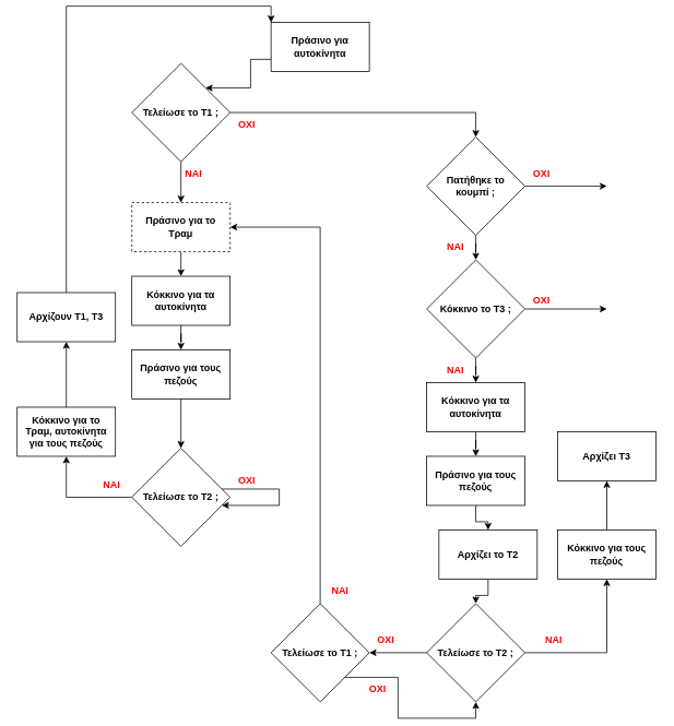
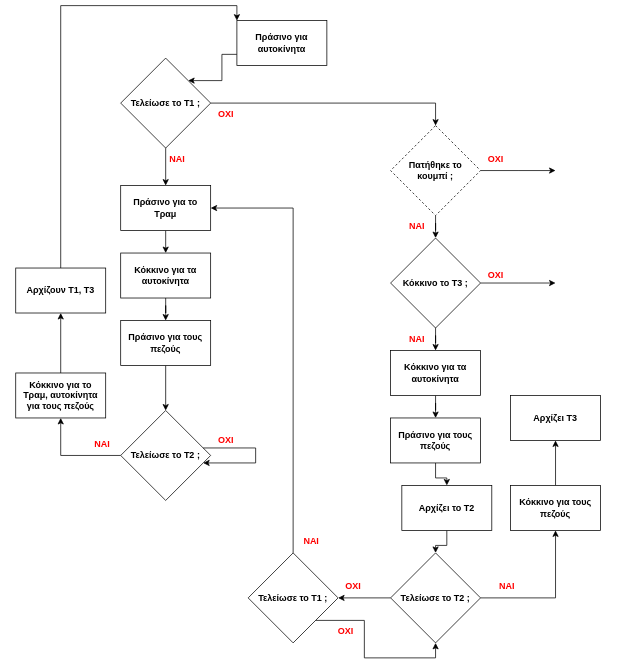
  <mxCell id="0" />
  <mxCell id="1" parent="0" />
  <mxCell id="2" style="edgeStyle=orthogonalEdgeStyle;rounded=0;orthogonalLoop=1;jettySize=auto;html=1;exitX=0;exitY=0.75;exitDx=0;exitDy=0;entryX=1;entryY=0;entryDx=0;entryDy=0;" parent="1" source="3" target="6" edge="1"><mxGeometry relative="1" as="geometry" /></mxCell>
- <mxCell id="3" value="&lt;b&gt;Πράσινο για αυτοκίνητα&lt;/b&gt;" style="rounded=0;whiteSpace=wrap;html=1;" parent="1" vertex="1"><mxGeometry x="330" y="20" width="120" height="60" as="geometry" /></mxCell>
+ <mxCell id="3" value="&lt;b&gt;Πράσινο για αυτοκίνητα&lt;/b&gt;" style="rounded=0;whiteSpace=wrap;html=1;" parent="1" vertex="1"><mxGeometry x="315" y="20" width="120" height="60" as="geometry" /></mxCell>
  <mxCell id="4" style="edgeStyle=orthogonalEdgeStyle;rounded=0;orthogonalLoop=1;jettySize=auto;html=1;exitX=0.5;exitY=1;exitDx=0;exitDy=0;entryX=0.5;entryY=0;entryDx=0;entryDy=0;" parent="1" source="6" target="8" edge="1"><mxGeometry relative="1" as="geometry" /></mxCell>
  <mxCell id="5" style="edgeStyle=orthogonalEdgeStyle;rounded=0;orthogonalLoop=1;jettySize=auto;html=1;entryX=0.5;entryY=0;entryDx=0;entryDy=0;" parent="1" source="6" target="25" edge="1"><mxGeometry relative="1" as="geometry" /></mxCell>
  <mxCell id="6" value="&lt;b&gt;Τελείωσε το Τ1 ; &lt;/b&gt;" style="rhombus;whiteSpace=wrap;html=1;" parent="1" vertex="1"><mxGeometry x="160" y="70" width="120" height="120" as="geometry" /></mxCell>
  <mxCell id="7" style="edgeStyle=orthogonalEdgeStyle;rounded=0;orthogonalLoop=1;jettySize=auto;html=1;exitX=0.5;exitY=1;exitDx=0;exitDy=0;entryX=0.5;entryY=0;entryDx=0;entryDy=0;" parent="1" source="8" target="10" edge="1"><mxGeometry relative="1" as="geometry" /></mxCell>
- <mxCell id="8" value="&lt;b&gt;Πράσινο για το &lt;br&gt;Τραμ&lt;/b&gt;" style="rounded=0;whiteSpace=wrap;html=1;dashed=1;" parent="1" vertex="1"><mxGeometry x="160" y="240" width="120" height="60" as="geometry" /></mxCell>
+ <mxCell id="8" value="&lt;b&gt;Πράσινο για το &lt;br&gt;Τραμ&lt;/b&gt;" style="rounded=0;whiteSpace=wrap;html=1;" parent="1" vertex="1"><mxGeometry x="160" y="240" width="120" height="60" as="geometry" /></mxCell>
  <mxCell id="9" value="" style="edgeStyle=orthogonalEdgeStyle;rounded=0;orthogonalLoop=1;jettySize=auto;html=1;" parent="1" source="10" target="12" edge="1"><mxGeometry relative="1" as="geometry" /></mxCell>
  <mxCell id="10" value="&lt;b&gt;Κόκκινο για τα αυτοκίνητα&lt;/b&gt;" style="rounded=0;whiteSpace=wrap;html=1;" parent="1" vertex="1"><mxGeometry x="160" y="330" width="120" height="60" as="geometry" /></mxCell>
  <mxCell id="11" value="" style="edgeStyle=orthogonalEdgeStyle;rounded=0;orthogonalLoop=1;jettySize=auto;html=1;" parent="1" source="12" target="15" edge="1"><mxGeometry relative="1" as="geometry" /></mxCell>
  <mxCell id="12" value="&lt;b&gt;Πράσινο για τους πεζούς&lt;br&gt;&lt;/b&gt;" style="rounded=0;whiteSpace=wrap;html=1;" parent="1" vertex="1"><mxGeometry x="160" y="420" width="120" height="60" as="geometry" /></mxCell>
  <mxCell id="13" value="&lt;b&gt;&lt;font color=&quot;#ff0000&quot;&gt;ΝΑΙ&lt;/font&gt;&lt;/b&gt;" style="text;html=1;align=center;verticalAlign=middle;resizable=0;points=[];autosize=1;strokeColor=none;fillColor=none;" parent="1" vertex="1"><mxGeometry x="210" y="190" width="50" height="30" as="geometry" /></mxCell>
  <mxCell id="14" style="edgeStyle=orthogonalEdgeStyle;rounded=0;orthogonalLoop=1;jettySize=auto;html=1;exitX=0;exitY=0.5;exitDx=0;exitDy=0;entryX=0.5;entryY=1;entryDx=0;entryDy=0;" parent="1" source="15" target="19" edge="1"><mxGeometry relative="1" as="geometry" /></mxCell>
  <mxCell id="15" value="&lt;b&gt;Τελείωσε το Τ2 ; &lt;/b&gt;" style="rhombus;whiteSpace=wrap;html=1;" parent="1" vertex="1"><mxGeometry x="160" y="540" width="120" height="120" as="geometry" /></mxCell>
  <mxCell id="16" style="edgeStyle=orthogonalEdgeStyle;rounded=0;orthogonalLoop=1;jettySize=auto;html=1;" parent="1" source="15" target="15" edge="1"><mxGeometry relative="1" as="geometry"><Array as="points"><mxPoint x="340" y="600" /></Array></mxGeometry></mxCell>
  <mxCell id="17" value="&lt;b&gt;&lt;font color=&quot;#ff0000&quot;&gt;ΟΧΙ&lt;/font&gt;&lt;/b&gt;" style="text;html=1;align=center;verticalAlign=middle;resizable=0;points=[];autosize=1;strokeColor=none;fillColor=none;" parent="1" vertex="1"><mxGeometry x="280" y="565" width="40" height="30" as="geometry" /></mxCell>
  <mxCell id="18" value="" style="edgeStyle=orthogonalEdgeStyle;rounded=0;orthogonalLoop=1;jettySize=auto;html=1;" parent="1" source="19" target="22" edge="1"><mxGeometry relative="1" as="geometry" /></mxCell>
  <mxCell id="19" value="&lt;b&gt;Κόκκινο για το Τραμ, αυτοκίνητα για τους πεζούς&lt;br&gt;&lt;/b&gt;" style="rounded=0;whiteSpace=wrap;html=1;" parent="1" vertex="1"><mxGeometry x="20" y="490" width="120" height="60" as="geometry" /></mxCell>
  <mxCell id="20" value="&lt;b&gt;&lt;font color=&quot;#ff0000&quot;&gt;ΝΑΙ&lt;/font&gt;&lt;/b&gt;" style="text;html=1;align=center;verticalAlign=middle;resizable=0;points=[];autosize=1;strokeColor=none;fillColor=none;" parent="1" vertex="1"><mxGeometry x="110" y="570" width="50" height="30" as="geometry" /></mxCell>
  <mxCell id="21" style="edgeStyle=orthogonalEdgeStyle;rounded=0;orthogonalLoop=1;jettySize=auto;html=1;exitX=0.5;exitY=0;exitDx=0;exitDy=0;entryX=0;entryY=0;entryDx=0;entryDy=0;" parent="1" source="22" target="3" edge="1"><mxGeometry relative="1" as="geometry"><mxPoint x="80" y="-10" as="targetPoint" /></mxGeometry></mxCell>
  <mxCell id="22" value="&lt;b&gt;Αρχίζουν Τ1, Τ3&lt;/b&gt;" style="rounded=0;whiteSpace=wrap;html=1;" parent="1" vertex="1"><mxGeometry x="20" y="350" width="120" height="60" as="geometry" /></mxCell>
  <mxCell id="23" value="" style="edgeStyle=orthogonalEdgeStyle;rounded=0;orthogonalLoop=1;jettySize=auto;html=1;" parent="1" source="25" target="29" edge="1"><mxGeometry relative="1" as="geometry" /></mxCell>
  <mxCell id="24" style="edgeStyle=orthogonalEdgeStyle;rounded=0;orthogonalLoop=1;jettySize=auto;html=1;exitX=1;exitY=0.5;exitDx=0;exitDy=0;" edge="1" parent="1" source="25"><mxGeometry relative="1" as="geometry"><mxPoint x="740" y="220" as="targetPoint" /></mxGeometry></mxCell>
- <mxCell id="25" value="&lt;b&gt;Πατήθηκε το &lt;br&gt;κουμπί ; &lt;br&gt;&lt;/b&gt;" style="rhombus;whiteSpace=wrap;html=1;" parent="1" vertex="1"><mxGeometry x="520" y="160" width="120" height="120" as="geometry" /></mxCell>
+ <mxCell id="25" value="&lt;b&gt;Πατήθηκε το &lt;br&gt;κουμπί ; &lt;br&gt;&lt;/b&gt;" style="rhombus;whiteSpace=wrap;html=1;dashed=1;" parent="1" vertex="1"><mxGeometry x="520" y="160" width="120" height="120" as="geometry" /></mxCell>
  <mxCell id="26" value="&lt;b&gt;&lt;font color=&quot;#ff0000&quot;&gt;ΟΧΙ&lt;/font&gt;&lt;/b&gt;" style="text;html=1;align=center;verticalAlign=middle;resizable=0;points=[];autosize=1;strokeColor=none;fillColor=none;" parent="1" vertex="1"><mxGeometry x="280" y="130" width="40" height="30" as="geometry" /></mxCell>
  <mxCell id="27" value="" style="edgeStyle=orthogonalEdgeStyle;rounded=0;orthogonalLoop=1;jettySize=auto;html=1;" parent="1" source="29" target="31" edge="1"><mxGeometry relative="1" as="geometry" /></mxCell>
  <mxCell id="28" style="edgeStyle=orthogonalEdgeStyle;rounded=0;orthogonalLoop=1;jettySize=auto;html=1;" edge="1" parent="1" source="29"><mxGeometry relative="1" as="geometry"><mxPoint x="740" y="370" as="targetPoint" /></mxGeometry></mxCell>
  <mxCell id="29" value="&lt;b&gt;Κόκκινο το Τ3 ; &lt;br&gt;&lt;/b&gt;" style="rhombus;whiteSpace=wrap;html=1;" parent="1" vertex="1"><mxGeometry x="520" y="310" width="120" height="120" as="geometry" /></mxCell>
  <mxCell id="30" value="" style="edgeStyle=orthogonalEdgeStyle;rounded=0;orthogonalLoop=1;jettySize=auto;html=1;" parent="1" source="31" target="33" edge="1"><mxGeometry relative="1" as="geometry" /></mxCell>
  <mxCell id="31" value="&lt;b&gt;Κόκκινο για τα αυτοκίνητα&lt;/b&gt;" style="rounded=0;whiteSpace=wrap;html=1;" parent="1" vertex="1"><mxGeometry x="520" y="460" width="120" height="60" as="geometry" /></mxCell>
  <mxCell id="32" value="" style="edgeStyle=orthogonalEdgeStyle;rounded=0;orthogonalLoop=1;jettySize=auto;html=1;" parent="1" source="33" target="35" edge="1"><mxGeometry relative="1" as="geometry" /></mxCell>
  <mxCell id="33" value="&lt;b&gt;Πράσινο για τους πεζούς&lt;br&gt;&lt;/b&gt;" style="rounded=0;whiteSpace=wrap;html=1;" parent="1" vertex="1"><mxGeometry x="520" y="550" width="120" height="60" as="geometry" /></mxCell>
  <mxCell id="34" value="" style="edgeStyle=orthogonalEdgeStyle;rounded=0;orthogonalLoop=1;jettySize=auto;html=1;" parent="1" source="35" target="38" edge="1"><mxGeometry relative="1" as="geometry" /></mxCell>
  <mxCell id="35" value="&lt;b&gt;Αρχίζει το T2&lt;/b&gt;" style="rounded=0;whiteSpace=wrap;html=1;" parent="1" vertex="1"><mxGeometry x="535" y="640" width="120" height="60" as="geometry" /></mxCell>
  <mxCell id="36" value="" style="edgeStyle=orthogonalEdgeStyle;rounded=0;orthogonalLoop=1;jettySize=auto;html=1;" edge="1" parent="1" source="38" target="46"><mxGeometry relative="1" as="geometry" /></mxCell>
  <mxCell id="37" style="edgeStyle=orthogonalEdgeStyle;rounded=0;orthogonalLoop=1;jettySize=auto;html=1;entryX=0.5;entryY=1;entryDx=0;entryDy=0;" edge="1" parent="1" source="38" target="51"><mxGeometry relative="1" as="geometry" /></mxCell>
  <mxCell id="38" value="&lt;b&gt;Τελείωσε το Τ2 ; &lt;/b&gt;" style="rhombus;whiteSpace=wrap;html=1;" parent="1" vertex="1"><mxGeometry x="520" y="730" width="120" height="120" as="geometry" /></mxCell>
  <mxCell id="39" value="&lt;b&gt;&lt;font color=&quot;#ff0000&quot;&gt;ΝΑΙ&lt;/font&gt;&lt;/b&gt;" style="text;html=1;align=center;verticalAlign=middle;resizable=0;points=[];autosize=1;strokeColor=none;fillColor=none;" parent="1" vertex="1"><mxGeometry x="530" y="280" width="50" height="30" as="geometry" /></mxCell>
  <mxCell id="40" value="&lt;b&gt;&lt;font color=&quot;#ff0000&quot;&gt;ΝΑΙ&lt;/font&gt;&lt;/b&gt;" style="text;html=1;align=center;verticalAlign=middle;resizable=0;points=[];autosize=1;strokeColor=none;fillColor=none;" parent="1" vertex="1"><mxGeometry x="530" y="430" width="50" height="30" as="geometry" /></mxCell>
  <mxCell id="41" value="&lt;b&gt;&lt;font color=&quot;#ff0000&quot;&gt;ΝΑΙ&lt;/font&gt;&lt;/b&gt;" style="text;html=1;align=center;verticalAlign=middle;resizable=0;points=[];autosize=1;strokeColor=none;fillColor=none;" parent="1" vertex="1"><mxGeometry x="650" y="760" width="50" height="30" as="geometry" /></mxCell>
  <mxCell id="42" value="&lt;b&gt;&lt;font color=&quot;#ff0000&quot;&gt;ΟΧΙ&lt;/font&gt;&lt;/b&gt;" style="text;html=1;align=center;verticalAlign=middle;resizable=0;points=[];autosize=1;strokeColor=none;fillColor=none;" vertex="1" parent="1"><mxGeometry x="640" y="190" width="40" height="30" as="geometry" /></mxCell>
  <mxCell id="43" value="&lt;b&gt;&lt;font color=&quot;#ff0000&quot;&gt;ΟΧΙ&lt;/font&gt;&lt;/b&gt;" style="text;html=1;align=center;verticalAlign=middle;resizable=0;points=[];autosize=1;strokeColor=none;fillColor=none;" vertex="1" parent="1"><mxGeometry x="640" y="345" width="40" height="30" as="geometry" /></mxCell>
  <mxCell id="44" style="edgeStyle=orthogonalEdgeStyle;rounded=0;orthogonalLoop=1;jettySize=auto;html=1;exitX=1;exitY=1;exitDx=0;exitDy=0;entryX=0.5;entryY=1;entryDx=0;entryDy=0;" edge="1" parent="1" source="46" target="38"><mxGeometry relative="1" as="geometry" /></mxCell>
  <mxCell id="45" style="edgeStyle=orthogonalEdgeStyle;rounded=0;orthogonalLoop=1;jettySize=auto;html=1;entryX=1;entryY=0.5;entryDx=0;entryDy=0;" edge="1" parent="1" source="46" target="8"><mxGeometry relative="1" as="geometry"><mxPoint x="390" y="260" as="targetPoint" /><Array as="points"><mxPoint x="390" y="270" /></Array></mxGeometry></mxCell>
  <mxCell id="46" value="&lt;b&gt;Τελείωσε το Τ1 ; &lt;/b&gt;" style="rhombus;whiteSpace=wrap;html=1;" vertex="1" parent="1"><mxGeometry x="330" y="730" width="120" height="120" as="geometry" /></mxCell>
  <mxCell id="47" value="&lt;b&gt;&lt;font color=&quot;#ff0000&quot;&gt;ΟΧΙ&lt;/font&gt;&lt;/b&gt;" style="text;html=1;align=center;verticalAlign=middle;resizable=0;points=[];autosize=1;strokeColor=none;fillColor=none;" vertex="1" parent="1"><mxGeometry x="450" y="760" width="40" height="30" as="geometry" /></mxCell>
  <mxCell id="48" value="&lt;b&gt;&lt;font color=&quot;#ff0000&quot;&gt;ΟΧΙ&lt;/font&gt;&lt;/b&gt;" style="text;html=1;align=center;verticalAlign=middle;resizable=0;points=[];autosize=1;strokeColor=none;fillColor=none;" vertex="1" parent="1"><mxGeometry x="440" y="820" width="40" height="30" as="geometry" /></mxCell>
  <mxCell id="49" value="&lt;b&gt;&lt;font color=&quot;#ff0000&quot;&gt;ΝΑΙ&lt;/font&gt;&lt;/b&gt;" style="text;html=1;align=center;verticalAlign=middle;resizable=0;points=[];autosize=1;strokeColor=none;fillColor=none;" vertex="1" parent="1"><mxGeometry x="389" y="700" width="50" height="30" as="geometry" /></mxCell>
  <mxCell id="50" value="" style="edgeStyle=orthogonalEdgeStyle;rounded=0;orthogonalLoop=1;jettySize=auto;html=1;" edge="1" parent="1" source="51" target="52"><mxGeometry relative="1" as="geometry" /></mxCell>
  <mxCell id="51" value="&lt;b&gt;Κόκκινο για τους πεζούς&lt;br&gt;&lt;/b&gt;" style="rounded=0;whiteSpace=wrap;html=1;" vertex="1" parent="1"><mxGeometry x="680" y="640" width="120" height="60" as="geometry" /></mxCell>
  <mxCell id="52" value="&lt;b&gt;Αρχίζει Τ3&lt;br&gt;&lt;/b&gt;" style="rounded=0;whiteSpace=wrap;html=1;" vertex="1" parent="1"><mxGeometry x="680" y="520" width="120" height="60" as="geometry" /></mxCell>
